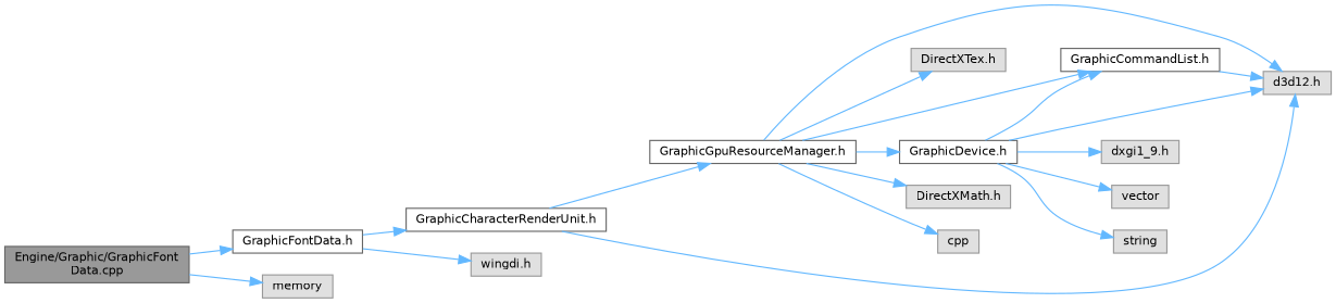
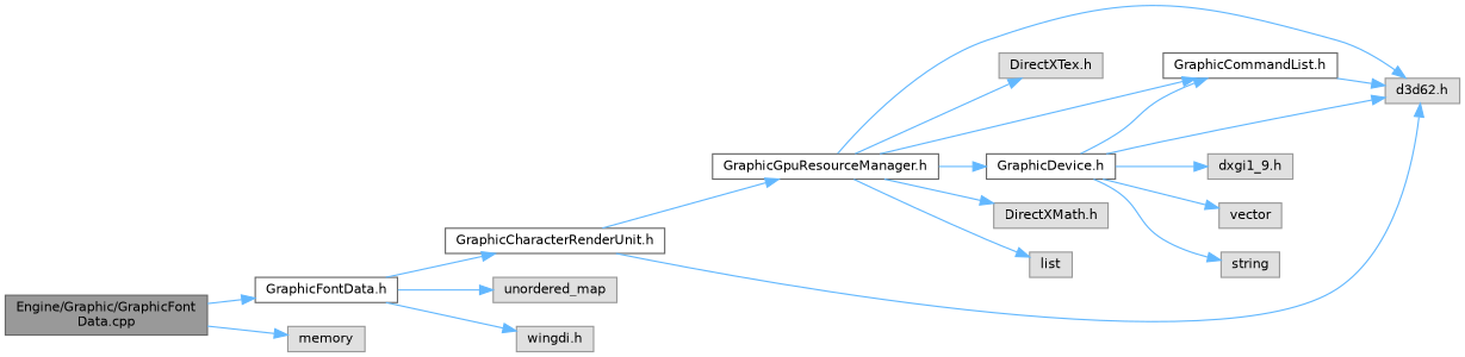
  digraph {
    rankdir=LR
    node [color=grey60 fillcolor="#E0E0E0" fontname=Helvetica fontsize=10 shape=box style=filled]
    edge [color=steelblue1 fontname=Helvetica fontsize=10 labelfontname=Helvetica labelfontsize=10 style=solid]
    n1 [color=gray40 fillcolor=grey60 fontcolor=black height=0.2 label="Engine/Graphic/GraphicFont\lData.cpp" width=0.4]
    n2 [color=grey40 fillcolor=white height=0.2 label="GraphicFontData.h" width=0.4]
    n3 [height=0.2 label=memory width=0.4]
    n4 [color=grey40 fillcolor=white height=0.2 label="GraphicCharacterRenderUnit.h" width=0.4]
+   n5 [height=0.2 label=unordered_map width=0.4]
    n6 [height=0.2 label="wingdi.h" width=0.4]
    n7 [color=grey40 fillcolor=white height=0.2 label="GraphicGpuResourceManager.h" width=0.4]
-   n8 [height=0.2 label="d3d12.h" width=0.4]
+   n8 [height=0.2 label="d3d62.h" width=0.4]
    n9 [height=0.2 label="DirectXTex.h" width=0.4]
    n10 [color=grey40 fillcolor=white height=0.2 label="GraphicDevice.h" width=0.4]
    n11 [color=grey40 fillcolor=white height=0.2 label="GraphicCommandList.h" width=0.4]
    n12 [height=0.2 label="DirectXMath.h" width=0.4]
-   n13 [height=0.2 label=cpp width=0.4]
+   n13 [height=0.2 label=list width=0.4]
    n14 [height=0.2 label="dxgi1_9.h" width=0.4]
    n15 [height=0.2 label=vector width=0.4]
    n16 [height=0.2 label=string width=0.4]
    n1 -> n2
    n1 -> n3
    n2 -> n4
+   n2 -> n5
    n2 -> n6
    n4 -> n7
    n4 -> n8
    n7 -> n8
    n7 -> n9
    n7 -> n10
    n7 -> n11
    n7 -> n12
    n7 -> n13
    n10 -> n8
    n10 -> n11
    n10 -> n14
    n10 -> n15
    n10 -> n16
    n11 -> n8
  }
